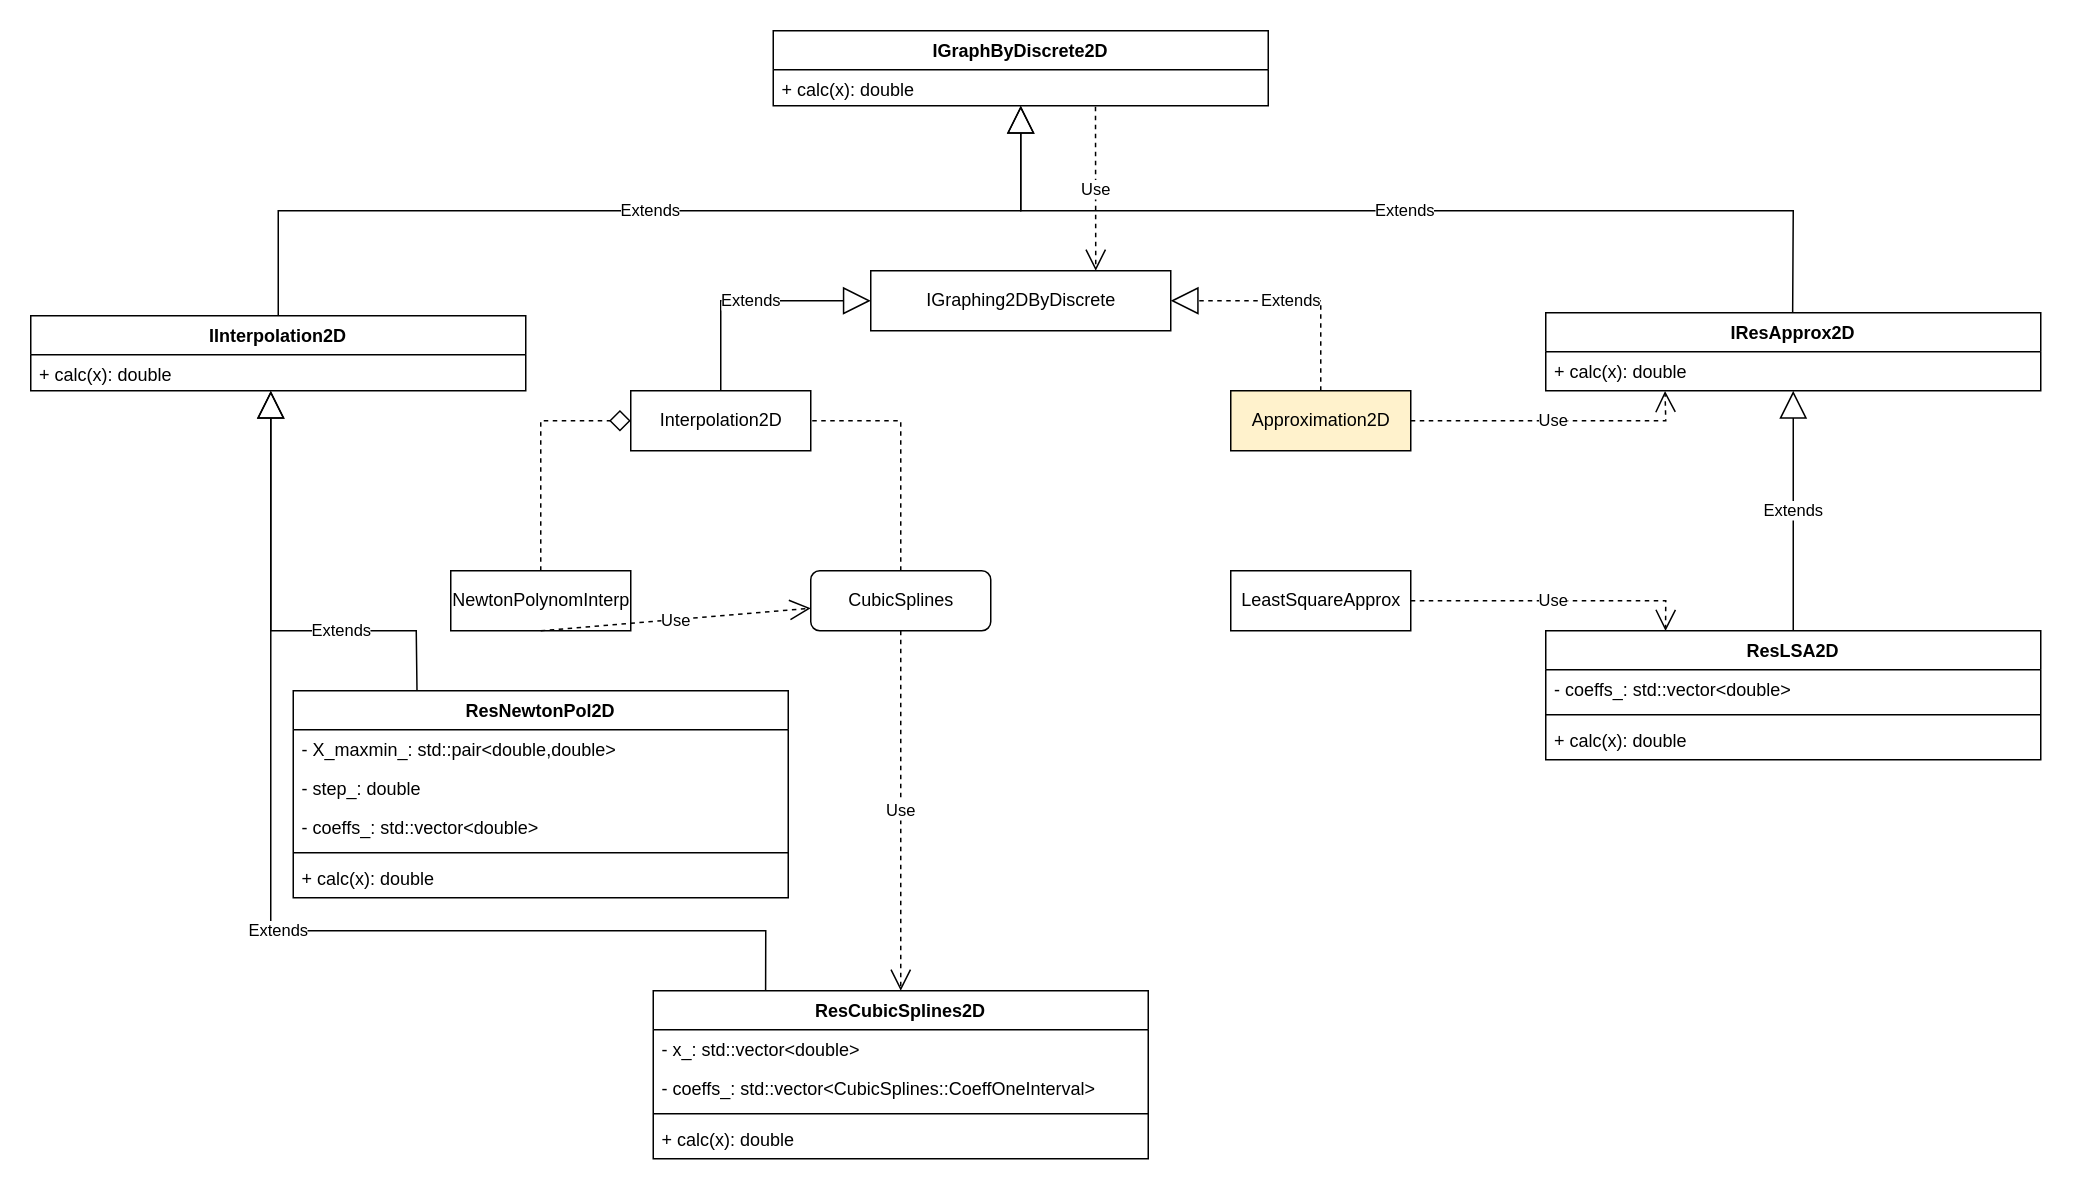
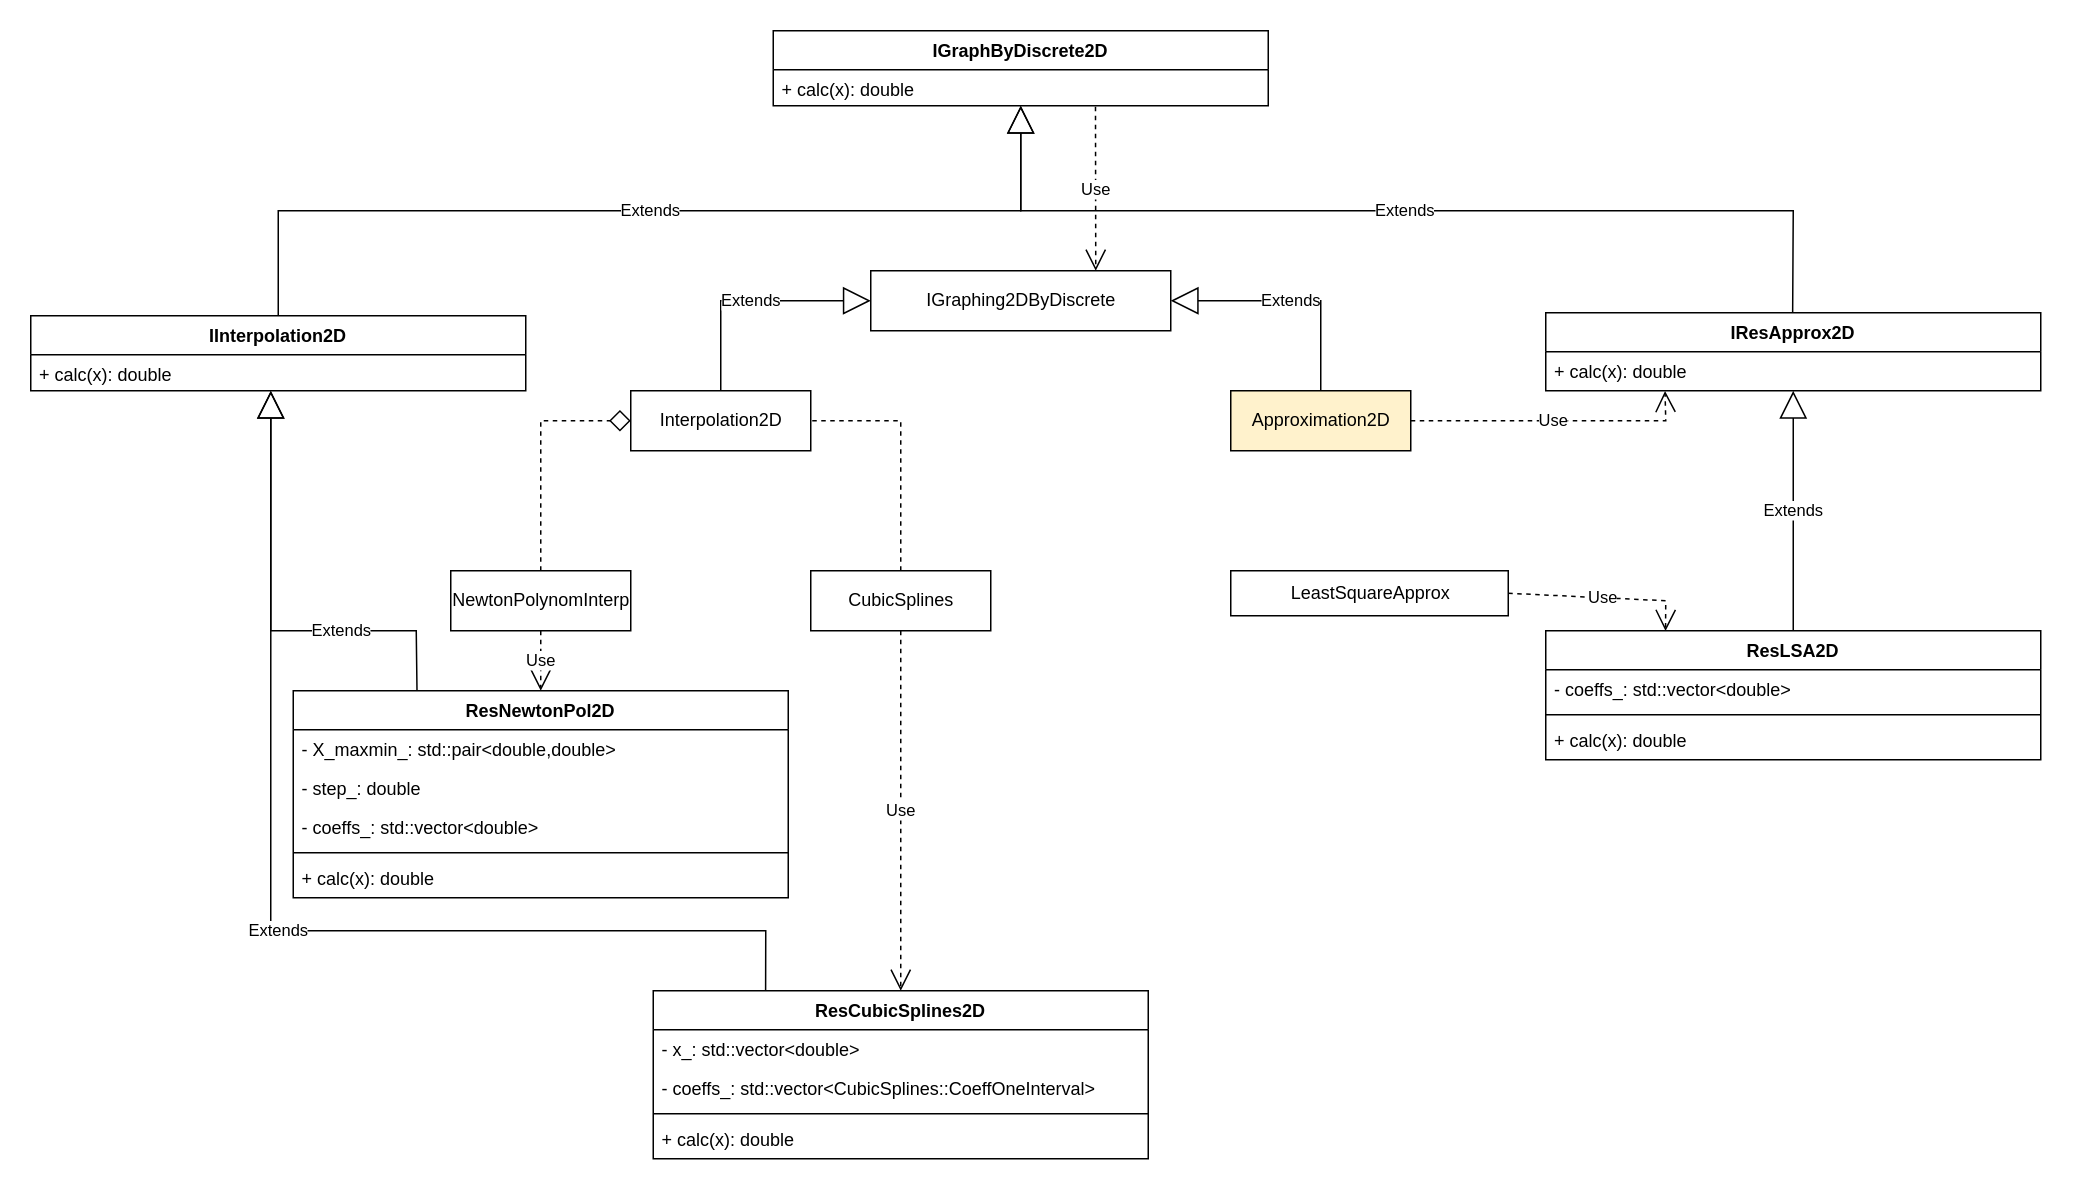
  <mxCell id="0" />
  <mxCell id="1" parent="0" />
  <mxCell id="2" value="IGraphing2DByDiscrete" style="html=1;" parent="1" vertex="1"><mxGeometry x="580" y="180" width="200" height="40" as="geometry" /></mxCell>
  <mxCell id="3" value="Interpolation2D" style="html=1;" parent="1" vertex="1"><mxGeometry x="420" y="260" width="120" height="40" as="geometry" /></mxCell>
  <mxCell id="4" value="Approximation2D" style="html=1;fillColor=#fff2cc;" parent="1" vertex="1"><mxGeometry x="820" y="260" width="120" height="40" as="geometry" /></mxCell>
  <mxCell id="5" value="" style="endArrow=diamond;dashed=1;endFill=0;endSize=12;html=1;rounded=0;entryX=0;entryY=0.5;entryDx=0;entryDy=0;exitX=0.5;exitY=0;exitDx=0;exitDy=0;" parent="1" source="6" target="3" edge="1"><mxGeometry width="160" relative="1" as="geometry"><mxPoint x="510" y="440" as="sourcePoint" /><mxPoint x="670" y="440" as="targetPoint" /><Array as="points"><mxPoint x="360" y="280" /></Array></mxGeometry></mxCell>
  <mxCell id="6" value="NewtonPolynomInterp" style="html=1;" parent="1" vertex="1"><mxGeometry x="300" y="380" width="120" height="40" as="geometry" /></mxCell>
  <mxCell id="7" value="Extends" style="endArrow=block;endSize=16;endFill=0;html=1;rounded=0;entryX=0;entryY=0.5;entryDx=0;entryDy=0;exitX=0.5;exitY=0;exitDx=0;exitDy=0;" parent="1" source="3" target="2" edge="1"><mxGeometry width="160" relative="1" as="geometry"><mxPoint x="610" y="450" as="sourcePoint" /><mxPoint x="770" y="450" as="targetPoint" /><Array as="points"><mxPoint x="480" y="200" /></Array></mxGeometry></mxCell>
- <mxCell id="8" value="Extends" style="endArrow=block;endSize=16;endFill=0;html=1;rounded=0;entryX=1;entryY=0.5;entryDx=0;entryDy=0;exitX=0.5;exitY=0;exitDx=0;exitDy=0;dashed=1;" parent="1" source="4" target="2" edge="1"><mxGeometry width="160" relative="1" as="geometry"><mxPoint x="495" y="270" as="sourcePoint" /><mxPoint x="590" y="210" as="targetPoint" /><Array as="points"><mxPoint x="880" y="200" /></Array></mxGeometry></mxCell>
- <mxCell id="9" value="CubicSplines" style="html=1;rounded=1;" parent="1" vertex="1"><mxGeometry x="540" y="380" width="120" height="40" as="geometry" /></mxCell>
- <mxCell id="10" value="LeastSquareApprox" style="html=1;" parent="1" vertex="1"><mxGeometry x="820" y="380" width="120" height="40" as="geometry" /></mxCell>
+ <mxCell id="8" value="Extends" style="endArrow=block;endSize=16;endFill=0;html=1;rounded=0;entryX=1;entryY=0.5;entryDx=0;entryDy=0;exitX=0.5;exitY=0;exitDx=0;exitDy=0;" parent="1" source="4" target="2" edge="1"><mxGeometry width="160" relative="1" as="geometry"><mxPoint x="495" y="270" as="sourcePoint" /><mxPoint x="590" y="210" as="targetPoint" /><Array as="points"><mxPoint x="880" y="200" /></Array></mxGeometry></mxCell>
+ <mxCell id="9" value="CubicSplines" style="html=1;" parent="1" vertex="1"><mxGeometry x="540" y="380" width="120" height="40" as="geometry" /></mxCell>
+ <mxCell id="10" value="LeastSquareApprox" style="html=1;" parent="1" vertex="1"><mxGeometry x="820" y="380" width="185" height="30" as="geometry" /></mxCell>
  <mxCell id="11" value="" style="endArrow=none;dashed=1;endFill=0;endSize=12;html=1;rounded=0;entryX=1;entryY=0.5;entryDx=0;entryDy=0;exitX=0.5;exitY=0;exitDx=0;exitDy=0;" parent="1" source="9" target="3" edge="1"><mxGeometry width="160" relative="1" as="geometry"><mxPoint x="630" y="550" as="sourcePoint" /><mxPoint x="790" y="550" as="targetPoint" /><Array as="points"><mxPoint x="600" y="280" /></Array></mxGeometry></mxCell>
  <mxCell id="12" value="ResLSA2D" style="swimlane;fontStyle=1;align=center;verticalAlign=top;childLayout=stackLayout;horizontal=1;startSize=26;horizontalStack=0;resizeParent=1;resizeParentMax=0;resizeLast=0;collapsible=1;marginBottom=0;" parent="1" vertex="1"><mxGeometry x="1030" y="420" width="330" height="86" as="geometry" /></mxCell>
  <mxCell id="13" value="- coeffs_: std::vector&lt;double&gt;" style="text;strokeColor=none;fillColor=none;align=left;verticalAlign=top;spacingLeft=4;spacingRight=4;overflow=hidden;rotatable=0;points=[[0,0.5],[1,0.5]];portConstraint=eastwest;" parent="12" vertex="1"><mxGeometry y="26" width="330" height="26" as="geometry" /></mxCell>
  <mxCell id="14" value="" style="line;strokeWidth=1;fillColor=none;align=left;verticalAlign=middle;spacingTop=-1;spacingLeft=3;spacingRight=3;rotatable=0;labelPosition=right;points=[];portConstraint=eastwest;strokeColor=inherit;" parent="12" vertex="1"><mxGeometry y="52" width="330" height="8" as="geometry" /></mxCell>
  <mxCell id="15" value="+ calc(x): double" style="text;strokeColor=none;fillColor=none;align=left;verticalAlign=top;spacingLeft=4;spacingRight=4;overflow=hidden;rotatable=0;points=[[0,0.5],[1,0.5]];portConstraint=eastwest;" parent="12" vertex="1"><mxGeometry y="60" width="330" height="26" as="geometry" /></mxCell>
  <mxCell id="16" value="Use" style="endArrow=open;endSize=12;dashed=1;html=1;rounded=0;entryX=0.242;entryY=0.002;entryDx=0;entryDy=0;exitX=1;exitY=0.5;exitDx=0;exitDy=0;entryPerimeter=0;" parent="1" source="10" target="12" edge="1"><mxGeometry width="160" relative="1" as="geometry"><mxPoint x="980" y="380" as="sourcePoint" /><mxPoint x="1190" y="590" as="targetPoint" /><Array as="points"><mxPoint x="1110" y="400" /></Array></mxGeometry></mxCell>
  <mxCell id="17" value="IResApprox2D" style="swimlane;fontStyle=1;align=center;verticalAlign=top;childLayout=stackLayout;horizontal=1;startSize=26;horizontalStack=0;resizeParent=1;resizeParentMax=0;resizeLast=0;collapsible=1;marginBottom=0;" parent="1" vertex="1"><mxGeometry x="1030" y="208" width="330" height="52" as="geometry" /></mxCell>
  <mxCell id="18" value="+ calc(x): double" style="text;strokeColor=none;fillColor=none;align=left;verticalAlign=top;spacingLeft=4;spacingRight=4;overflow=hidden;rotatable=0;points=[[0,0.5],[1,0.5]];portConstraint=eastwest;" parent="17" vertex="1"><mxGeometry y="26" width="330" height="26" as="geometry" /></mxCell>
  <mxCell id="19" value="Use" style="endArrow=open;endSize=12;dashed=1;html=1;rounded=0;entryX=0.241;entryY=1.004;entryDx=0;entryDy=0;exitX=1;exitY=0.5;exitDx=0;exitDy=0;entryPerimeter=0;" parent="1" source="4" target="18" edge="1"><mxGeometry width="160" relative="1" as="geometry"><mxPoint x="1215" y="430" as="sourcePoint" /><mxPoint x="950" y="410" as="targetPoint" /><Array as="points"><mxPoint x="1110" y="280" /></Array></mxGeometry></mxCell>
  <mxCell id="20" value="IGraphByDiscrete2D" style="swimlane;fontStyle=1;align=center;verticalAlign=top;childLayout=stackLayout;horizontal=1;startSize=26;horizontalStack=0;resizeParent=1;resizeParentMax=0;resizeLast=0;collapsible=1;marginBottom=0;" parent="1" vertex="1"><mxGeometry x="515" y="20" width="330" height="50" as="geometry" /></mxCell>
  <mxCell id="21" value="+ calc(x): double" style="text;strokeColor=none;fillColor=none;align=left;verticalAlign=top;spacingLeft=4;spacingRight=4;overflow=hidden;rotatable=0;points=[[0,0.5],[1,0.5]];portConstraint=eastwest;" parent="20" vertex="1"><mxGeometry y="26" width="330" height="24" as="geometry" /></mxCell>
  <mxCell id="22" value="Extends" style="endArrow=block;endSize=16;endFill=0;html=1;rounded=0;entryX=0.5;entryY=1.003;entryDx=0;entryDy=0;entryPerimeter=0;exitX=0.5;exitY=0;exitDx=0;exitDy=0;" parent="1" source="12" target="18" edge="1"><mxGeometry width="160" relative="1" as="geometry"><mxPoint x="430" y="560" as="sourcePoint" /><mxPoint x="590" y="560" as="targetPoint" /></mxGeometry></mxCell>
  <mxCell id="23" value="Extends" style="endArrow=block;endSize=16;endFill=0;html=1;rounded=0;entryX=0.5;entryY=0.999;entryDx=0;entryDy=0;entryPerimeter=0;exitX=0.5;exitY=0;exitDx=0;exitDy=0;" parent="1" target="21" edge="1"><mxGeometry width="160" relative="1" as="geometry"><mxPoint x="1194.6" y="208" as="sourcePoint" /><mxPoint x="1194.6" y="48" as="targetPoint" /><Array as="points"><mxPoint x="1195" y="140" /><mxPoint x="680" y="140" /></Array></mxGeometry></mxCell>
  <mxCell id="24" value="ResNewtonPol2D" style="swimlane;fontStyle=1;align=center;verticalAlign=top;childLayout=stackLayout;horizontal=1;startSize=26;horizontalStack=0;resizeParent=1;resizeParentMax=0;resizeLast=0;collapsible=1;marginBottom=0;" parent="1" vertex="1"><mxGeometry x="195" y="460" width="330" height="138" as="geometry" /></mxCell>
  <mxCell id="25" value="- X_maxmin_: std::pair&lt;double,double&gt;" style="text;strokeColor=none;fillColor=none;align=left;verticalAlign=top;spacingLeft=4;spacingRight=4;overflow=hidden;rotatable=0;points=[[0,0.5],[1,0.5]];portConstraint=eastwest;" parent="24" vertex="1"><mxGeometry y="26" width="330" height="26" as="geometry" /></mxCell>
  <mxCell id="26" value="- step_: double" style="text;strokeColor=none;fillColor=none;align=left;verticalAlign=top;spacingLeft=4;spacingRight=4;overflow=hidden;rotatable=0;points=[[0,0.5],[1,0.5]];portConstraint=eastwest;" parent="24" vertex="1"><mxGeometry y="52" width="330" height="26" as="geometry" /></mxCell>
  <mxCell id="27" value="- coeffs_: std::vector&lt;double&gt;" style="text;strokeColor=none;fillColor=none;align=left;verticalAlign=top;spacingLeft=4;spacingRight=4;overflow=hidden;rotatable=0;points=[[0,0.5],[1,0.5]];portConstraint=eastwest;" vertex="1" parent="24"><mxGeometry y="78" width="330" height="26" as="geometry" /></mxCell>
  <mxCell id="28" value="" style="line;strokeWidth=1;fillColor=none;align=left;verticalAlign=middle;spacingTop=-1;spacingLeft=3;spacingRight=3;rotatable=0;labelPosition=right;points=[];portConstraint=eastwest;strokeColor=inherit;" parent="24" vertex="1"><mxGeometry y="104" width="330" height="8" as="geometry" /></mxCell>
  <mxCell id="29" value="+ calc(x): double" style="text;strokeColor=none;fillColor=none;align=left;verticalAlign=top;spacingLeft=4;spacingRight=4;overflow=hidden;rotatable=0;points=[[0,0.5],[1,0.5]];portConstraint=eastwest;" parent="24" vertex="1"><mxGeometry y="112" width="330" height="26" as="geometry" /></mxCell>
  <mxCell id="30" value="ResCubicSplines2D" style="swimlane;fontStyle=1;align=center;verticalAlign=top;childLayout=stackLayout;horizontal=1;startSize=26;horizontalStack=0;resizeParent=1;resizeParentMax=0;resizeLast=0;collapsible=1;marginBottom=0;" parent="1" vertex="1"><mxGeometry x="435" y="660" width="330" height="112" as="geometry" /></mxCell>
  <mxCell id="31" value="- x_: std::vector&lt;double&gt;" style="text;strokeColor=none;fillColor=none;align=left;verticalAlign=top;spacingLeft=4;spacingRight=4;overflow=hidden;rotatable=0;points=[[0,0.5],[1,0.5]];portConstraint=eastwest;" parent="30" vertex="1"><mxGeometry y="26" width="330" height="26" as="geometry" /></mxCell>
  <mxCell id="32" value="- coeffs_: std::vector&lt;CubicSplines::CoeffOneInterval&gt;" style="text;strokeColor=none;fillColor=none;align=left;verticalAlign=top;spacingLeft=4;spacingRight=4;overflow=hidden;rotatable=0;points=[[0,0.5],[1,0.5]];portConstraint=eastwest;" parent="30" vertex="1"><mxGeometry y="52" width="330" height="26" as="geometry" /></mxCell>
  <mxCell id="33" value="" style="line;strokeWidth=1;fillColor=none;align=left;verticalAlign=middle;spacingTop=-1;spacingLeft=3;spacingRight=3;rotatable=0;labelPosition=right;points=[];portConstraint=eastwest;strokeColor=inherit;" parent="30" vertex="1"><mxGeometry y="78" width="330" height="8" as="geometry" /></mxCell>
  <mxCell id="34" value="+ calc(x): double" style="text;strokeColor=none;fillColor=none;align=left;verticalAlign=top;spacingLeft=4;spacingRight=4;overflow=hidden;rotatable=0;points=[[0,0.5],[1,0.5]];portConstraint=eastwest;" parent="30" vertex="1"><mxGeometry y="86" width="330" height="26" as="geometry" /></mxCell>
  <mxCell id="35" value="Use" style="endArrow=open;endSize=12;dashed=1;html=1;rounded=0;exitX=0.5;exitY=1;exitDx=0;exitDy=0;entryX=0.5;entryY=0;entryDx=0;entryDy=0;" parent="1" source="9" target="30" edge="1"><mxGeometry width="160" relative="1" as="geometry"><mxPoint x="630" y="520" as="sourcePoint" /><mxPoint x="790" y="520" as="targetPoint" /></mxGeometry></mxCell>
- <mxCell id="36" value="Use" style="endArrow=open;endSize=12;dashed=1;html=1;rounded=0;exitX=0.5;exitY=1;exitDx=0;exitDy=0;" parent="1" source="6" target="9" edge="1"><mxGeometry width="160" relative="1" as="geometry"><mxPoint x="610" y="430" as="sourcePoint" /><mxPoint x="610" y="650" as="targetPoint" /></mxGeometry></mxCell>
+ <mxCell id="36" value="Use" style="endArrow=open;endSize=12;dashed=1;html=1;rounded=0;exitX=0.5;exitY=1;exitDx=0;exitDy=0;entryX=0.5;entryY=0;entryDx=0;entryDy=0;" parent="1" source="6" target="24" edge="1"><mxGeometry width="160" relative="1" as="geometry"><mxPoint x="610" y="430" as="sourcePoint" /><mxPoint x="610" y="650" as="targetPoint" /></mxGeometry></mxCell>
  <mxCell id="37" value="Use" style="endArrow=open;endSize=12;dashed=1;html=1;rounded=0;exitX=0.651;exitY=1.025;exitDx=0;exitDy=0;entryX=0.75;entryY=0;entryDx=0;entryDy=0;exitPerimeter=0;" parent="1" source="21" target="2" edge="1"><mxGeometry width="160" relative="1" as="geometry"><mxPoint x="610" y="430" as="sourcePoint" /><mxPoint x="610" y="670" as="targetPoint" /></mxGeometry></mxCell>
  <mxCell id="38" value="IInterpolation2D" style="swimlane;fontStyle=1;align=center;verticalAlign=top;childLayout=stackLayout;horizontal=1;startSize=26;horizontalStack=0;resizeParent=1;resizeParentMax=0;resizeLast=0;collapsible=1;marginBottom=0;" parent="1" vertex="1"><mxGeometry x="20" y="210" width="330" height="50" as="geometry" /></mxCell>
  <mxCell id="39" value="+ calc(x): double" style="text;strokeColor=none;fillColor=none;align=left;verticalAlign=top;spacingLeft=4;spacingRight=4;overflow=hidden;rotatable=0;points=[[0,0.5],[1,0.5]];portConstraint=eastwest;" parent="38" vertex="1"><mxGeometry y="26" width="330" height="24" as="geometry" /></mxCell>
  <mxCell id="40" value="Extends" style="endArrow=block;endSize=16;endFill=0;html=1;rounded=0;entryX=0.485;entryY=1.004;entryDx=0;entryDy=0;entryPerimeter=0;exitX=0.227;exitY=-0.004;exitDx=0;exitDy=0;exitPerimeter=0;" parent="1" source="30" target="39" edge="1"><mxGeometry width="160" relative="1" as="geometry"><mxPoint x="20" y="760" as="sourcePoint" /><mxPoint x="180" y="760" as="targetPoint" /><Array as="points"><mxPoint x="510" y="620" /><mxPoint x="180" y="620" /></Array></mxGeometry></mxCell>
  <mxCell id="41" value="Extends" style="endArrow=block;endSize=16;endFill=0;html=1;rounded=0;exitX=0.25;exitY=0;exitDx=0;exitDy=0;" parent="1" source="24" edge="1"><mxGeometry x="-0.394" width="160" relative="1" as="geometry"><mxPoint x="-30" y="420" as="sourcePoint" /><mxPoint x="180" y="260" as="targetPoint" /><Array as="points"><mxPoint x="277" y="420" /><mxPoint x="180" y="420" /></Array><mxPoint as="offset" /></mxGeometry></mxCell>
  <mxCell id="42" value="Extends" style="endArrow=block;endSize=16;endFill=0;html=1;rounded=0;entryX=0.5;entryY=0.999;entryDx=0;entryDy=0;entryPerimeter=0;exitX=0.5;exitY=0;exitDx=0;exitDy=0;" parent="1" source="38" edge="1"><mxGeometry width="160" relative="1" as="geometry"><mxPoint x="1194.6" y="208" as="sourcePoint" /><mxPoint x="680" y="70" as="targetPoint" /><Array as="points"><mxPoint x="185" y="140" /><mxPoint x="240" y="140" /><mxPoint x="680" y="140" /></Array></mxGeometry></mxCell>
